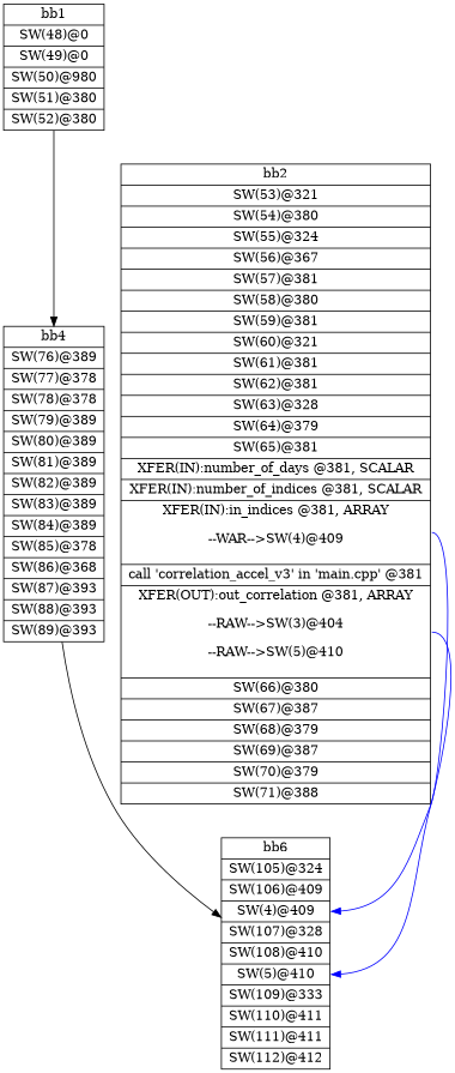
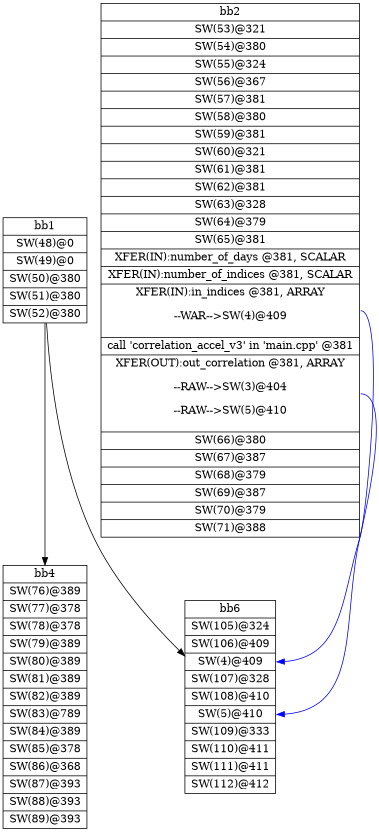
  digraph {
    node [shape=record]
-   n1 [label="{bb1|<x0x2048830>SW(48)@0\n|<x0x20489a0>SW(49)@0\n|<x0x2048b40>SW(50)@980\n|<x0x2048e40>SW(51)@380\n|<x0x2048fc0>SW(52)@380\n}"]
-   n2 [label="{bb4|<x0x204c830>SW(76)@389\n|<x0x204ca20>SW(77)@378\n|<x0x204cc60>SW(78)@378\n|<x0x204ce90>SW(79)@389\n|<x0x204d120>SW(80)@389\n|<x0x204d2e0>SW(81)@389\n|<x0x204d4f0>SW(82)@389\n|<x0x204d700>SW(83)@389\n|<x0x204d960>SW(84)@389\n|<x0x204db80>SW(85)@378\n|<x0x204ddc0>SW(86)@368\n|<x0x204e000>SW(87)@393\n|<x0x204e210>SW(88)@393\n|<x0x204e420>SW(89)@393\n}"]
+   n1 [label="{bb1|<x0x2048830>SW(48)@0\n|<x0x20489a0>SW(49)@0\n|<x0x2048b40>SW(50)@380\n|<x0x2048e40>SW(51)@380\n|<x0x2048fc0>SW(52)@380\n}"]
+   n2 [label="{bb4|<x0x204c830>SW(76)@389\n|<x0x204ca20>SW(77)@378\n|<x0x204cc60>SW(78)@378\n|<x0x204ce90>SW(79)@389\n|<x0x204d120>SW(80)@389\n|<x0x204d2e0>SW(81)@389\n|<x0x204d4f0>SW(82)@389\n|<x0x204d700>SW(83)@789\n|<x0x204d960>SW(84)@389\n|<x0x204db80>SW(85)@378\n|<x0x204ddc0>SW(86)@368\n|<x0x204e000>SW(87)@393\n|<x0x204e210>SW(88)@393\n|<x0x204e420>SW(89)@393\n}"]
    n3 [label="{bb2|<x0x2048710>SW(53)@321\n|<x0x2049590>SW(54)@380\n|<x0x20497c0>SW(55)@324\n|<x0x20499f0>SW(56)@367\n|<x0x2049c40>SW(57)@381\n|<x0x2049e60>SW(58)@380\n|<x0x204a090>SW(59)@381\n|<x0x204a2a0>SW(60)@321\n|<x0x204a4d0>SW(61)@381\n|<x0x204a6e0>SW(62)@381\n|<x0x204a900>SW(63)@328\n|<x0x204ab30>SW(64)@379\n|<x0x204ad60>SW(65)@381\n|<x0x2051fa0>XFER(IN):number_of_days @381, SCALAR\n|<x0x2052060>XFER(IN):number_of_indices @381, SCALAR\n|<x0x2052140>XFER(IN):in_indices @381, ARRAY\n\n--WAR--\>SW(4)@409\n\n|<x0x2038e60>call 'correlation_accel_v3' in 'main.cpp' @381\n|<x0x2053630>XFER(OUT):out_correlation @381, ARRAY\n\n--RAW--\>SW(3)@404\n\n--RAW--\>SW(5)@410\n\n|<x0x204b000>SW(66)@380\n|<x0x204b1c0>SW(67)@387\n|<x0x204b3d0>SW(68)@379\n|<x0x204b600>SW(69)@387\n|<x0x204b820>SW(70)@379\n|<x0x204ba60>SW(71)@388\n}"]
    n4 [label="{bb6|<x0x2050950>SW(105)@324\n|<x0x2050b80>SW(106)@409\n|<x0x2041a50>SW(4)@409\n|<x0x2050db0>SW(107)@328\n|<x0x2050fe0>SW(108)@410\n|<x0x2041e90>SW(5)@410\n|<x0x2051210>SW(109)@333\n|<x0x20514e0>SW(110)@411\n|<x0x20516a0>SW(111)@411\n|<x0x20518b0>SW(112)@412\n}"]
    n1 -> n2
-   n2 -> n4
+   n1 -> n4
    n3 -> n4 [color=blue headport=x0x2041a50 tailport=x0x2052140]
    n3 -> n4 [color=blue headport=x0x2041e90 tailport=x0x2053630]
  }
